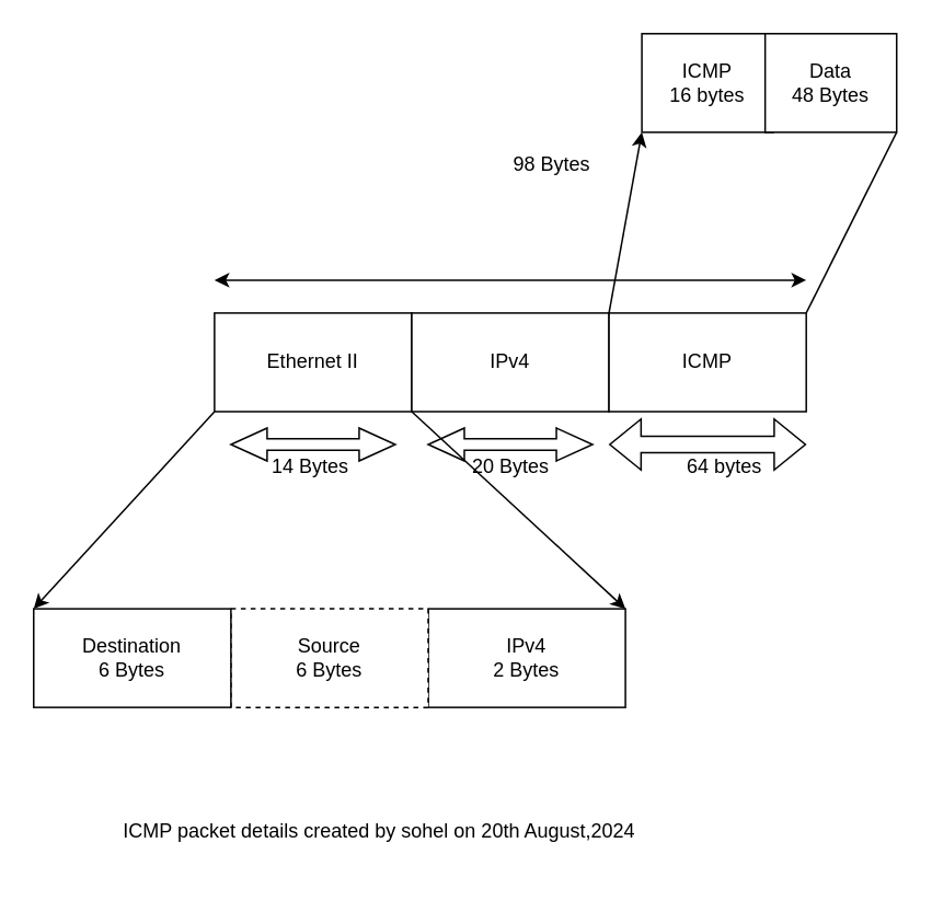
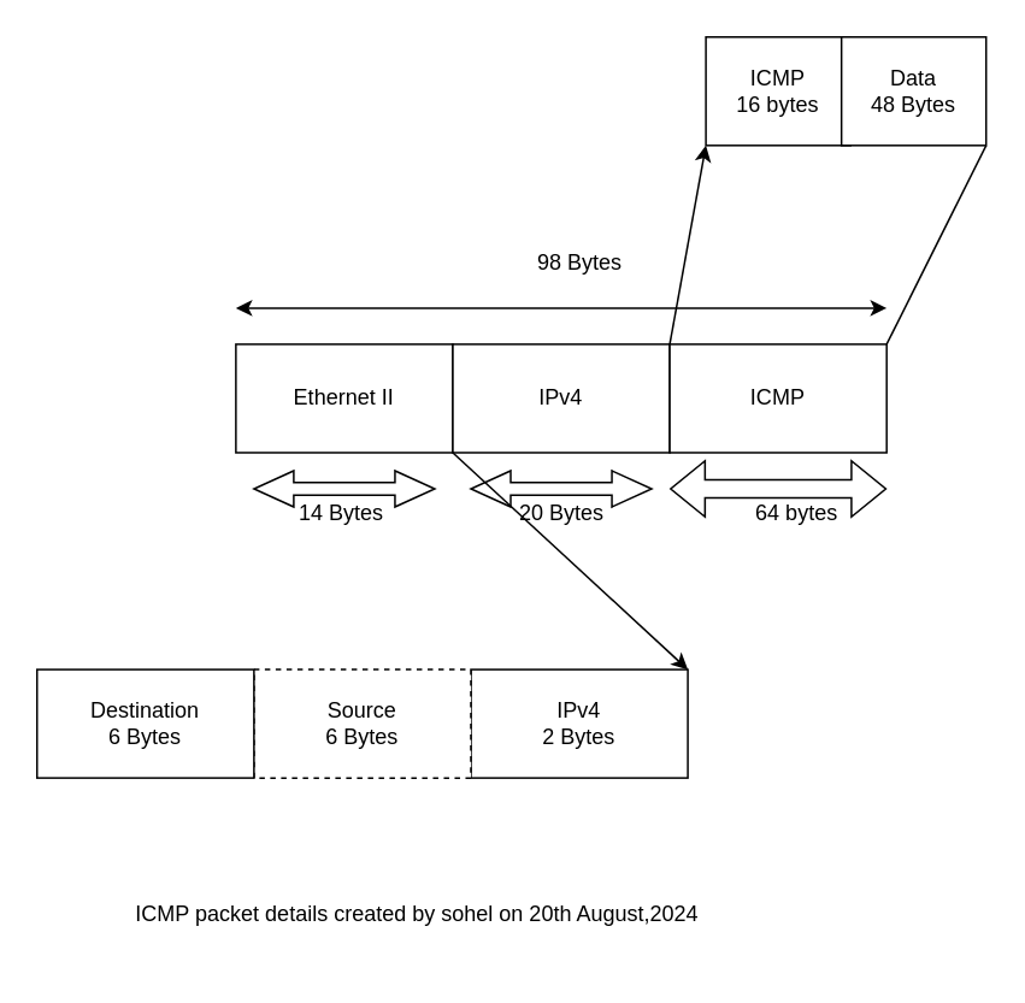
  <mxCell id="0" />
  <mxCell id="1" parent="0" />
  <mxCell id="2" value="Ethernet II" style="rounded=0;whiteSpace=wrap;html=1;" vertex="1" parent="1"><mxGeometry x="130" y="190" width="120" height="60" as="geometry" /></mxCell>
  <mxCell id="3" value="IPv4" style="rounded=0;whiteSpace=wrap;html=1;" vertex="1" parent="1"><mxGeometry x="250" y="190" width="120" height="60" as="geometry" /></mxCell>
  <mxCell id="4" value="" style="html=1;shadow=0;dashed=0;align=center;verticalAlign=middle;shape=mxgraph.arrows2.twoWayArrow;dy=0.65;dx=22;" vertex="1" parent="1"><mxGeometry x="140" y="260" width="100" height="20" as="geometry" /></mxCell>
  <mxCell id="5" value="14 Bytes" style="text;html=1;align=center;verticalAlign=middle;resizable=0;points=[];autosize=1;strokeColor=none;fillColor=none;" vertex="1" parent="1"><mxGeometry x="153" y="269" width="70" height="30" as="geometry" /></mxCell>
  <mxCell id="6" value="" style="html=1;shadow=0;dashed=0;align=center;verticalAlign=middle;shape=mxgraph.arrows2.twoWayArrow;dy=0.65;dx=22;" vertex="1" parent="1"><mxGeometry x="260" y="260" width="100" height="20" as="geometry" /></mxCell>
  <mxCell id="7" value="20 Bytes" style="text;html=1;align=center;verticalAlign=middle;resizable=0;points=[];autosize=1;strokeColor=none;fillColor=none;" vertex="1" parent="1"><mxGeometry x="275" y="269" width="70" height="30" as="geometry" /></mxCell>
  <mxCell id="8" value="" style="endArrow=classic;startArrow=classic;html=1;rounded=0;" edge="1" parent="1"><mxGeometry width="50" height="50" relative="1" as="geometry"><mxPoint x="130" y="170" as="sourcePoint" /><mxPoint x="490" y="170" as="targetPoint" /></mxGeometry></mxCell>
- <mxCell id="9" value="98 Bytes" style="text;html=1;align=center;verticalAlign=middle;resizable=0;points=[];autosize=1;strokeColor=none;fillColor=none;" vertex="1" parent="1"><mxGeometry x="300" y="85" width="70" height="30" as="geometry" /></mxCell>
- <mxCell id="10" value="" style="endArrow=classic;html=1;rounded=0;exitX=0;exitY=1;exitDx=0;exitDy=0;entryX=0;entryY=0;entryDx=0;entryDy=0;" edge="1" parent="1" source="2" target="14"><mxGeometry width="50" height="50" relative="1" as="geometry"><mxPoint x="90" y="410" as="sourcePoint" /><mxPoint x="60" y="370" as="targetPoint" /></mxGeometry></mxCell>
+ <mxCell id="9" value="98 Bytes" style="text;html=1;align=center;verticalAlign=middle;resizable=0;points=[];autosize=1;strokeColor=none;fillColor=none;" vertex="1" parent="1"><mxGeometry x="285" y="130" width="70" height="30" as="geometry" /></mxCell>
  <mxCell id="11" value="" style="endArrow=classic;html=1;rounded=0;entryX=1;entryY=0;entryDx=0;entryDy=0;" edge="1" parent="1" target="12"><mxGeometry width="50" height="50" relative="1" as="geometry"><mxPoint x="250" y="250" as="sourcePoint" /><mxPoint x="190" y="380" as="targetPoint" /></mxGeometry></mxCell>
  <mxCell id="12" value="&lt;div&gt;IPv4&lt;/div&gt;&lt;div&gt;2 Bytes&lt;/div&gt;" style="rounded=0;whiteSpace=wrap;html=1;" vertex="1" parent="1"><mxGeometry x="260" y="370" width="120" height="60" as="geometry" /></mxCell>
  <mxCell id="13" value="Source&lt;div&gt;6 Bytes&lt;/div&gt;" style="rounded=0;whiteSpace=wrap;html=1;dashed=1;" vertex="1" parent="1"><mxGeometry x="140" y="370" width="120" height="60" as="geometry" /></mxCell>
  <mxCell id="14" value="Destination&lt;div&gt;6 Bytes&lt;/div&gt;" style="rounded=0;whiteSpace=wrap;html=1;" vertex="1" parent="1"><mxGeometry x="20" y="370" width="120" height="60" as="geometry" /></mxCell>
  <mxCell id="15" value="ICMP" style="rounded=0;whiteSpace=wrap;html=1;" vertex="1" parent="1"><mxGeometry x="370" y="190" width="120" height="60" as="geometry" /></mxCell>
  <mxCell id="16" value="64 bytes" style="text;html=1;align=center;verticalAlign=middle;resizable=0;points=[];autosize=1;strokeColor=none;fillColor=none;" vertex="1" parent="1"><mxGeometry x="405" y="269" width="70" height="30" as="geometry" /></mxCell>
  <mxCell id="17" value="" style="shape=flexArrow;endArrow=classic;startArrow=classic;html=1;rounded=0;" edge="1" parent="1"><mxGeometry width="100" height="100" relative="1" as="geometry"><mxPoint x="370" y="270" as="sourcePoint" /><mxPoint x="490" y="270" as="targetPoint" /></mxGeometry></mxCell>
  <mxCell id="18" value="" style="endArrow=classic;html=1;rounded=0;exitX=0;exitY=0;exitDx=0;exitDy=0;" edge="1" parent="1" source="15"><mxGeometry width="50" height="50" relative="1" as="geometry"><mxPoint x="240" y="130" as="sourcePoint" /><mxPoint x="390" y="80" as="targetPoint" /></mxGeometry></mxCell>
  <mxCell id="19" value="" style="endArrow=none;html=1;rounded=0;exitX=1;exitY=0;exitDx=0;exitDy=0;entryX=1;entryY=1;entryDx=0;entryDy=0;" edge="1" parent="1" source="15" target="21"><mxGeometry width="50" height="50" relative="1" as="geometry"><mxPoint x="240" y="130" as="sourcePoint" /><mxPoint x="510" y="90" as="targetPoint" /></mxGeometry></mxCell>
  <mxCell id="20" value="ICMP&lt;div&gt;16 bytes&lt;/div&gt;" style="rounded=0;whiteSpace=wrap;html=1;" vertex="1" parent="1"><mxGeometry x="390" y="20" width="80" height="60" as="geometry" /></mxCell>
  <mxCell id="21" value="Data&lt;div&gt;48 Bytes&lt;/div&gt;" style="rounded=0;whiteSpace=wrap;html=1;" vertex="1" parent="1"><mxGeometry x="465" y="20" width="80" height="60" as="geometry" /></mxCell>
  <mxCell id="22" value="ICMP packet details created by sohel on 20th August,2024&lt;div&gt;&lt;br&gt;&lt;/div&gt;" style="text;html=1;align=center;verticalAlign=middle;resizable=0;points=[];autosize=1;strokeColor=none;fillColor=none;" vertex="1" parent="1"><mxGeometry x="65" y="493" width="330" height="40" as="geometry" /></mxCell>
